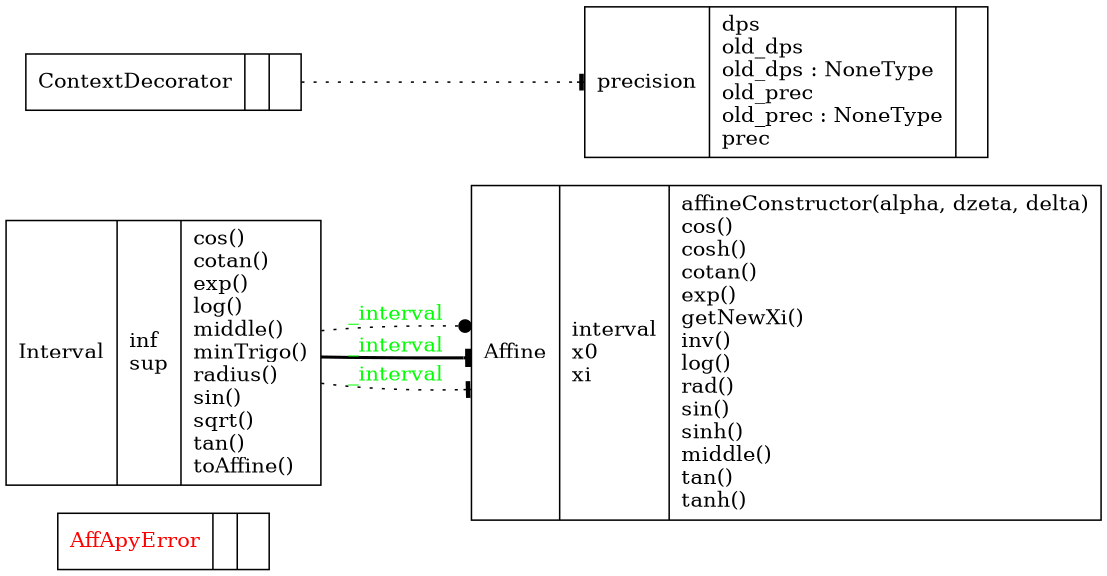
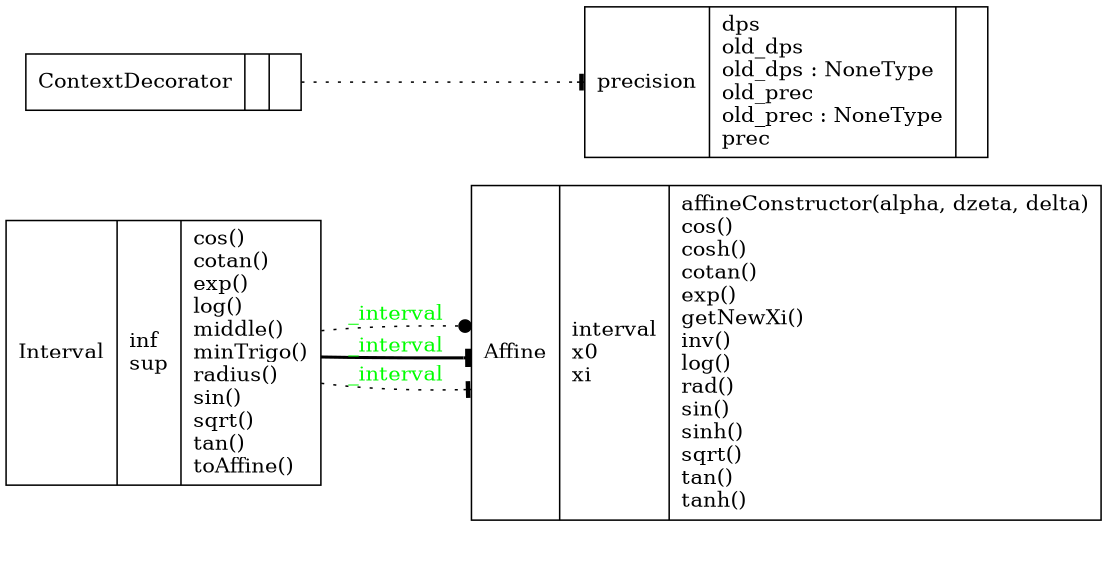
  digraph {
    rankdir=LR
    node [shape=record]
    edge [arrowhead=tee arrowtail=none style=dotted fontcolor=green]
-   n1 [fontcolor=red label="{AffApyError|\l|}"]
-   n2 [label="{Affine|interval\lx0\lxi\l|affineConstructor(alpha, dzeta, delta)\lcos()\lcosh()\lcotan()\lexp()\lgetNewXi()\linv()\llog()\lrad()\lsin()\lsinh()\lmiddle()\ltan()\ltanh()\l}"]
+   n2 [label="{Affine|interval\lx0\lxi\l|affineConstructor(alpha, dzeta, delta)\lcos()\lcosh()\lcotan()\lexp()\lgetNewXi()\linv()\llog()\lrad()\lsin()\lsinh()\lsqrt()\ltan()\ltanh()\l}"]
    n3 [label="{ContextDecorator|\l|}"]
    n4 [label="{precision|dps\lold_dps\lold_dps : NoneType\lold_prec\lold_prec : NoneType\lprec\l|}"]
    n5 [label="{Interval|inf\lsup\l|cos()\lcotan()\lexp()\llog()\lmiddle()\lminTrigo()\lradius()\lsin()\lsqrt()\ltan()\ltoAffine()\l}"]
    n3 -> n4 [fontcolor=""]
    n5 -> n2 [arrowhead=dot label=_interval]
    n5 -> n2 [label=_interval style=bold]
    n5 -> n2 [label=_interval]
  }
